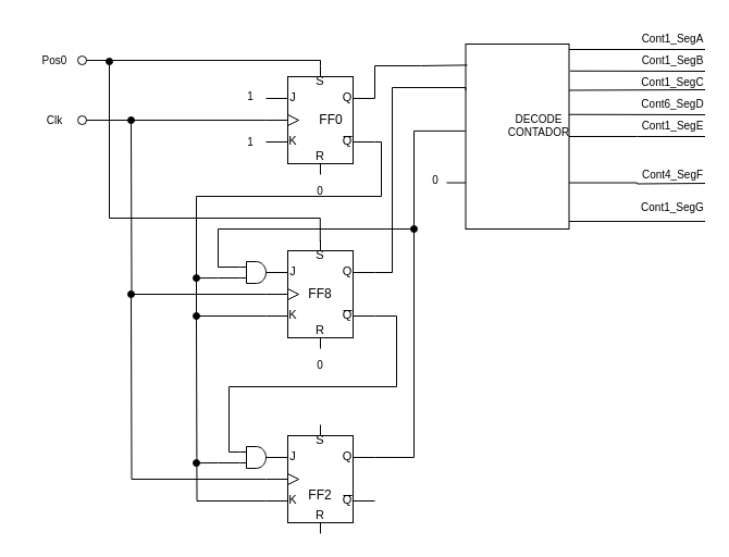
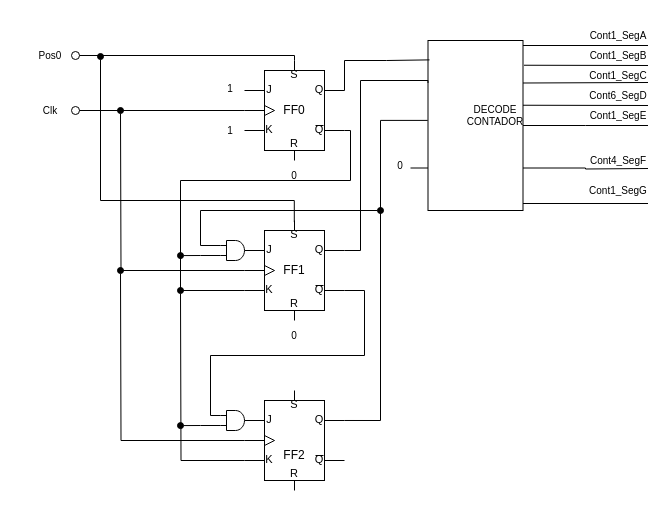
  <mxCell id="0" />
  <mxCell id="1" parent="0" />
  <mxCell id="2" value="" style="verticalLabelPosition=bottom;shadow=0;dashed=0;align=center;html=1;verticalAlign=top;shape=mxgraph.electrical.logic_gates.jk_flip-flop_with_sr;" parent="1" vertex="1"><mxGeometry x="244" y="60" width="100" height="100" as="geometry" /></mxCell>
  <mxCell id="3" value="" style="verticalLabelPosition=bottom;shadow=0;dashed=0;align=center;html=1;verticalAlign=top;shape=mxgraph.electrical.logic_gates.inverting_contact;" parent="1" vertex="1"><mxGeometry x="70" y="105" width="10" height="10" as="geometry" /></mxCell>
  <mxCell id="4" value="Clk" style="text;strokeColor=none;align=center;fillColor=none;html=1;verticalAlign=middle;whiteSpace=wrap;rounded=0;fontSize=10;" parent="1" vertex="1"><mxGeometry x="20" y="95" width="60" height="30" as="geometry" /></mxCell>
  <mxCell id="5" value="1" style="text;strokeColor=none;align=center;fillColor=none;html=1;verticalAlign=middle;whiteSpace=wrap;rounded=0;fontSize=10;" parent="1" vertex="1"><mxGeometry x="200" y="115" width="60" height="30" as="geometry" /></mxCell>
  <mxCell id="6" value="1" style="text;strokeColor=none;align=center;fillColor=none;html=1;verticalAlign=middle;whiteSpace=wrap;rounded=0;fontSize=10;" parent="1" vertex="1"><mxGeometry x="200" y="72.5" width="60" height="30" as="geometry" /></mxCell>
- <mxCell id="7" value="FF0" style="text;strokeColor=none;align=center;fillColor=none;html=1;verticalAlign=middle;whiteSpace=wrap;rounded=0;" parent="1" vertex="1"><mxGeometry x="274" y="95" width="60" height="30" as="geometry" /></mxCell>
+ <mxCell id="7" value="FF0" style="text;strokeColor=none;align=center;fillColor=none;html=1;verticalAlign=middle;whiteSpace=wrap;rounded=0;" parent="1" vertex="1"><mxGeometry x="264" y="95" width="60" height="30" as="geometry" /></mxCell>
  <mxCell id="8" style="edgeStyle=orthogonalEdgeStyle;rounded=0;orthogonalLoop=1;jettySize=auto;html=1;exitX=0;exitY=0;exitDx=0;exitDy=0;endArrow=none;endFill=0;" parent="1" edge="1"><mxGeometry relative="1" as="geometry"><mxPoint x="647.5" y="45" as="targetPoint" /><mxPoint x="487.5" y="45" as="sourcePoint" /><Array as="points"><mxPoint x="602.5" y="45" /></Array></mxGeometry></mxCell>
  <mxCell id="9" style="edgeStyle=orthogonalEdgeStyle;rounded=0;orthogonalLoop=1;jettySize=auto;html=1;exitX=0.25;exitY=0;exitDx=0;exitDy=0;endArrow=none;endFill=0;" parent="1" source="14" edge="1"><mxGeometry relative="1" as="geometry"><mxPoint x="647.5" y="82" as="targetPoint" /></mxGeometry></mxCell>
  <mxCell id="10" style="edgeStyle=orthogonalEdgeStyle;rounded=0;orthogonalLoop=1;jettySize=auto;html=1;exitX=0.5;exitY=0;exitDx=0;exitDy=0;endArrow=none;endFill=0;" parent="1" source="14" edge="1"><mxGeometry relative="1" as="geometry"><mxPoint x="647.5" y="125" as="targetPoint" /></mxGeometry></mxCell>
  <mxCell id="11" style="edgeStyle=orthogonalEdgeStyle;rounded=0;orthogonalLoop=1;jettySize=auto;html=1;exitX=0.75;exitY=0;exitDx=0;exitDy=0;endArrow=none;endFill=0;" parent="1" source="14" edge="1"><mxGeometry relative="1" as="geometry"><mxPoint x="647.5" y="168" as="targetPoint" /></mxGeometry></mxCell>
  <mxCell id="12" style="edgeStyle=orthogonalEdgeStyle;rounded=0;orthogonalLoop=1;jettySize=auto;html=1;exitX=1;exitY=0;exitDx=0;exitDy=0;endArrow=none;endFill=0;" parent="1" edge="1"><mxGeometry relative="1" as="geometry"><mxPoint x="647.5" y="203" as="targetPoint" /><mxPoint x="505" y="207.5" as="sourcePoint" /><Array as="points"><mxPoint x="505" y="202.5" /></Array></mxGeometry></mxCell>
  <mxCell id="13" style="edgeStyle=orthogonalEdgeStyle;rounded=0;orthogonalLoop=1;jettySize=auto;html=1;exitX=0.75;exitY=1;exitDx=0;exitDy=0;endArrow=none;endFill=0;" edge="1" parent="1" source="14"><mxGeometry relative="1" as="geometry"><mxPoint x="410" y="167.562" as="targetPoint" /></mxGeometry></mxCell>
  <mxCell id="14" value="" style="rounded=0;whiteSpace=wrap;html=1;rotation=90;" parent="1" vertex="1"><mxGeometry x="390" y="77.5" width="170" height="95" as="geometry" /></mxCell>
  <mxCell id="15" value="&lt;div&gt;DECODE&lt;/div&gt;&lt;div&gt;CONTADOR&lt;br&gt;&lt;/div&gt;" style="text;strokeColor=none;align=center;fillColor=none;html=1;verticalAlign=middle;whiteSpace=wrap;rounded=0;fontSize=10;" parent="1" vertex="1"><mxGeometry x="465" y="100" width="60" height="30" as="geometry" /></mxCell>
  <mxCell id="16" value="" style="edgeStyle=none;orthogonalLoop=1;jettySize=auto;html=1;rounded=0;endArrow=none;endFill=0;" parent="1" edge="1"><mxGeometry width="80" relative="1" as="geometry"><mxPoint x="523.5" y="64.74" as="sourcePoint" /><mxPoint x="647.5" y="65" as="targetPoint" /><Array as="points" /></mxGeometry></mxCell>
  <mxCell id="17" value="" style="edgeStyle=none;orthogonalLoop=1;jettySize=auto;html=1;rounded=0;endArrow=none;endFill=0;" parent="1" edge="1"><mxGeometry width="80" relative="1" as="geometry"><mxPoint x="522.5" y="104.74" as="sourcePoint" /><mxPoint x="647.5" y="105" as="targetPoint" /><Array as="points" /></mxGeometry></mxCell>
  <mxCell id="18" value="Cont1_SegA" style="text;strokeColor=none;align=center;fillColor=none;html=1;verticalAlign=middle;whiteSpace=wrap;rounded=0;fontSize=10;" parent="1" vertex="1"><mxGeometry x="587.5" y="20" width="60" height="30" as="geometry" /></mxCell>
  <mxCell id="19" value="Cont1_SegB" style="text;strokeColor=none;align=center;fillColor=none;html=1;verticalAlign=middle;whiteSpace=wrap;rounded=0;fontSize=10;" parent="1" vertex="1"><mxGeometry x="587.5" y="40" width="60" height="30" as="geometry" /></mxCell>
  <mxCell id="20" value="Cont1_SegC" style="text;strokeColor=none;align=center;fillColor=none;html=1;verticalAlign=middle;whiteSpace=wrap;rounded=0;fontSize=10;" parent="1" vertex="1"><mxGeometry x="587.5" y="60" width="60" height="30" as="geometry" /></mxCell>
  <mxCell id="21" value="Cont6_SegD" style="text;strokeColor=none;align=center;fillColor=none;html=1;verticalAlign=middle;whiteSpace=wrap;rounded=0;fontSize=10;" parent="1" vertex="1"><mxGeometry x="587.5" y="80" width="60" height="30" as="geometry" /></mxCell>
  <mxCell id="22" value="Cont1_SegE" style="text;strokeColor=none;align=center;fillColor=none;html=1;verticalAlign=middle;whiteSpace=wrap;rounded=0;fontSize=10;" parent="1" vertex="1"><mxGeometry x="592.5" y="102.5" width="50" height="25" as="geometry" /></mxCell>
  <mxCell id="23" value="Cont4_SegF" style="text;strokeColor=none;align=center;fillColor=none;html=1;verticalAlign=middle;whiteSpace=wrap;rounded=0;fontSize=10;" parent="1" vertex="1"><mxGeometry x="587.5" y="145" width="60" height="30" as="geometry" /></mxCell>
  <mxCell id="24" value="Cont1_SegG" style="text;strokeColor=none;align=center;fillColor=none;html=1;verticalAlign=middle;whiteSpace=wrap;rounded=0;fontSize=10;" parent="1" vertex="1"><mxGeometry x="587.5" y="175" width="60" height="30" as="geometry" /></mxCell>
  <mxCell id="25" style="edgeStyle=orthogonalEdgeStyle;rounded=0;orthogonalLoop=1;jettySize=auto;html=1;exitX=1;exitY=0.3;exitDx=0;exitDy=0;exitPerimeter=0;entryX=0.114;entryY=0.984;entryDx=0;entryDy=0;entryPerimeter=0;endArrow=none;endFill=0;" edge="1" parent="1" source="2" target="14"><mxGeometry relative="1" as="geometry"><Array as="points"><mxPoint x="344" y="60" /><mxPoint x="386" y="60" /></Array></mxGeometry></mxCell>
  <mxCell id="26" value="" style="verticalLabelPosition=bottom;shadow=0;dashed=0;align=center;html=1;verticalAlign=top;shape=mxgraph.electrical.logic_gates.inverting_contact;" vertex="1" parent="1"><mxGeometry x="70" y="50" width="10" height="10" as="geometry" /></mxCell>
  <mxCell id="27" value="Pos0" style="text;strokeColor=none;align=center;fillColor=none;html=1;verticalAlign=middle;whiteSpace=wrap;rounded=0;fontSize=10;" vertex="1" parent="1"><mxGeometry x="20" y="40" width="60" height="30" as="geometry" /></mxCell>
  <mxCell id="28" style="edgeStyle=orthogonalEdgeStyle;rounded=0;orthogonalLoop=1;jettySize=auto;html=1;exitX=0.9;exitY=0.5;exitDx=0;exitDy=0;exitPerimeter=0;entryX=0.5;entryY=0;entryDx=0;entryDy=0;entryPerimeter=0;endArrow=none;endFill=0;" edge="1" parent="1" source="26" target="2"><mxGeometry relative="1" as="geometry"><Array as="points"><mxPoint x="294" y="55" /></Array></mxGeometry></mxCell>
  <mxCell id="29" value="0" style="text;strokeColor=none;align=center;fillColor=none;html=1;verticalAlign=middle;whiteSpace=wrap;rounded=0;fontSize=10;" vertex="1" parent="1"><mxGeometry x="370" y="150" width="60" height="30" as="geometry" /></mxCell>
  <mxCell id="30" style="edgeStyle=orthogonalEdgeStyle;rounded=0;orthogonalLoop=1;jettySize=auto;html=1;exitX=0;exitY=0.5;exitDx=0;exitDy=0;exitPerimeter=0;entryX=0.9;entryY=0.5;entryDx=0;entryDy=0;entryPerimeter=0;endArrow=none;endFill=0;" edge="1" parent="1" source="2" target="3"><mxGeometry relative="1" as="geometry"><Array as="points"><mxPoint x="79" y="110" /></Array></mxGeometry></mxCell>
  <mxCell id="31" style="edgeStyle=orthogonalEdgeStyle;rounded=0;orthogonalLoop=1;jettySize=auto;html=1;exitX=1;exitY=0.3;exitDx=0;exitDy=0;exitPerimeter=0;endArrow=none;endFill=0;entryX=0.25;entryY=1;entryDx=0;entryDy=0;" edge="1" parent="1" source="35" target="14"><mxGeometry relative="1" as="geometry"><mxPoint x="410" y="80" as="targetPoint" /><mxPoint x="343" y="240" as="sourcePoint" /><Array as="points"><mxPoint x="360" y="250" /><mxPoint x="360" y="80" /><mxPoint x="428" y="80" /></Array></mxGeometry></mxCell>
  <mxCell id="32" style="edgeStyle=orthogonalEdgeStyle;rounded=0;orthogonalLoop=1;jettySize=auto;html=1;exitX=0.498;exitY=0.016;exitDx=0;exitDy=0;exitPerimeter=0;endArrow=oval;endFill=1;" edge="1" parent="1" source="35"><mxGeometry relative="1" as="geometry"><mxPoint x="100" y="56" as="targetPoint" /><mxPoint x="293" y="201" as="sourcePoint" /><Array as="points"><mxPoint x="293" y="200" /><mxPoint x="100" y="200" /></Array></mxGeometry></mxCell>
  <mxCell id="33" style="edgeStyle=orthogonalEdgeStyle;rounded=0;orthogonalLoop=1;jettySize=auto;html=1;exitX=0;exitY=0.5;exitDx=0;exitDy=0;exitPerimeter=0;endArrow=oval;endFill=1;" edge="1" parent="1" source="35"><mxGeometry relative="1" as="geometry"><mxPoint x="120" y="110" as="targetPoint" /></mxGeometry></mxCell>
  <mxCell id="34" style="edgeStyle=orthogonalEdgeStyle;rounded=0;orthogonalLoop=1;jettySize=auto;html=1;exitX=1;exitY=0.7;exitDx=0;exitDy=0;exitPerimeter=0;entryX=0;entryY=0.25;entryDx=0;entryDy=0;entryPerimeter=0;endArrow=none;endFill=0;" edge="1" parent="1" source="35" target="50"><mxGeometry relative="1" as="geometry"><mxPoint x="210" y="390" as="targetPoint" /><Array as="points"><mxPoint x="364" y="290" /><mxPoint x="364" y="355" /><mxPoint x="210" y="355" /><mxPoint x="210" y="415" /></Array></mxGeometry></mxCell>
  <mxCell id="35" value="" style="verticalLabelPosition=bottom;shadow=0;dashed=0;align=center;html=1;verticalAlign=top;shape=mxgraph.electrical.logic_gates.jk_flip-flop_with_sr;" vertex="1" parent="1"><mxGeometry x="244" y="220" width="100" height="100" as="geometry" /></mxCell>
  <mxCell id="36" style="edgeStyle=orthogonalEdgeStyle;rounded=0;orthogonalLoop=1;jettySize=auto;html=1;exitX=1;exitY=0.7;exitDx=0;exitDy=0;exitPerimeter=0;entryX=0;entryY=0.7;entryDx=0;entryDy=0;entryPerimeter=0;endArrow=none;endFill=0;" edge="1" parent="1" source="2" target="35"><mxGeometry relative="1" as="geometry"><Array as="points"><mxPoint x="350" y="130" /><mxPoint x="350" y="180" /><mxPoint x="180" y="180" /><mxPoint x="180" y="290" /></Array></mxGeometry></mxCell>
- <mxCell id="37" value="FF8" style="text;strokeColor=none;align=center;fillColor=none;html=1;verticalAlign=middle;whiteSpace=wrap;rounded=0;" vertex="1" parent="1"><mxGeometry x="264" y="255" width="60" height="30" as="geometry" /></mxCell>
+ <mxCell id="37" value="FF1" style="text;strokeColor=none;align=center;fillColor=none;html=1;verticalAlign=middle;whiteSpace=wrap;rounded=0;" vertex="1" parent="1"><mxGeometry x="264" y="255" width="60" height="30" as="geometry" /></mxCell>
  <mxCell id="38" value="0" style="text;strokeColor=none;align=center;fillColor=none;html=1;verticalAlign=middle;whiteSpace=wrap;rounded=0;fontSize=10;" vertex="1" parent="1"><mxGeometry x="264" y="160" width="60" height="30" as="geometry" /></mxCell>
  <mxCell id="39" value="0" style="text;strokeColor=none;align=center;fillColor=none;html=1;verticalAlign=middle;whiteSpace=wrap;rounded=0;fontSize=10;" vertex="1" parent="1"><mxGeometry x="264" y="320" width="60" height="30" as="geometry" /></mxCell>
  <mxCell id="40" value="&amp;nbsp;" style="text;whiteSpace=wrap;html=1;" vertex="1" parent="1"><mxGeometry x="250" y="20" width="40" height="40" as="geometry" /></mxCell>
  <mxCell id="41" style="edgeStyle=orthogonalEdgeStyle;rounded=0;orthogonalLoop=1;jettySize=auto;html=1;exitX=1;exitY=0.3;exitDx=0;exitDy=0;exitPerimeter=0;endArrow=none;endFill=0;entryX=0.47;entryY=1.003;entryDx=0;entryDy=0;entryPerimeter=0;" edge="1" parent="1" target="14"><mxGeometry relative="1" as="geometry"><mxPoint x="410" y="119.99" as="targetPoint" /><mxPoint x="344" y="419.99" as="sourcePoint" /><Array as="points"><mxPoint x="380" y="420" /><mxPoint x="380" y="120" /></Array></mxGeometry></mxCell>
  <mxCell id="42" style="edgeStyle=orthogonalEdgeStyle;rounded=0;orthogonalLoop=1;jettySize=auto;html=1;exitX=0;exitY=0.7;exitDx=0;exitDy=0;exitPerimeter=0;endArrow=oval;endFill=1;" edge="1" parent="1" source="44"><mxGeometry relative="1" as="geometry"><mxPoint x="180" y="290" as="targetPoint" /></mxGeometry></mxCell>
  <mxCell id="43" style="edgeStyle=orthogonalEdgeStyle;rounded=0;orthogonalLoop=1;jettySize=auto;html=1;exitX=0;exitY=0.5;exitDx=0;exitDy=0;exitPerimeter=0;endArrow=oval;endFill=1;" edge="1" parent="1" source="44"><mxGeometry relative="1" as="geometry"><mxPoint x="120" y="270" as="targetPoint" /></mxGeometry></mxCell>
  <mxCell id="44" value="" style="verticalLabelPosition=bottom;shadow=0;dashed=0;align=center;html=1;verticalAlign=top;shape=mxgraph.electrical.logic_gates.jk_flip-flop_with_sr;" vertex="1" parent="1"><mxGeometry x="244" y="390" width="100" height="100" as="geometry" /></mxCell>
  <mxCell id="45" value="FF2" style="text;strokeColor=none;align=center;fillColor=none;html=1;verticalAlign=middle;whiteSpace=wrap;rounded=0;" vertex="1" parent="1"><mxGeometry x="264" y="440" width="60" height="30" as="geometry" /></mxCell>
  <mxCell id="46" style="edgeStyle=orthogonalEdgeStyle;rounded=0;orthogonalLoop=1;jettySize=auto;html=1;exitX=0;exitY=0.25;exitDx=0;exitDy=0;exitPerimeter=0;endArrow=oval;endFill=1;" edge="1" parent="1" source="48"><mxGeometry relative="1" as="geometry"><mxPoint x="380" y="210" as="targetPoint" /><Array as="points"><mxPoint x="200" y="245" /><mxPoint x="200" y="210" /></Array></mxGeometry></mxCell>
  <mxCell id="47" style="edgeStyle=orthogonalEdgeStyle;rounded=0;orthogonalLoop=1;jettySize=auto;html=1;exitX=0;exitY=0.75;exitDx=0;exitDy=0;exitPerimeter=0;endArrow=oval;endFill=1;" edge="1" parent="1" source="48"><mxGeometry relative="1" as="geometry"><mxPoint x="180" y="255.111" as="targetPoint" /></mxGeometry></mxCell>
  <mxCell id="48" value="" style="verticalLabelPosition=bottom;shadow=0;dashed=0;align=center;html=1;verticalAlign=top;shape=mxgraph.electrical.logic_gates.logic_gate;operation=and;" vertex="1" parent="1"><mxGeometry x="220" y="240" width="30" height="20" as="geometry" /></mxCell>
  <mxCell id="49" style="edgeStyle=orthogonalEdgeStyle;rounded=0;orthogonalLoop=1;jettySize=auto;html=1;exitX=0;exitY=0.75;exitDx=0;exitDy=0;exitPerimeter=0;endArrow=oval;endFill=1;" edge="1" parent="1" source="50"><mxGeometry relative="1" as="geometry"><mxPoint x="180" y="425.111" as="targetPoint" /></mxGeometry></mxCell>
  <mxCell id="50" value="" style="verticalLabelPosition=bottom;shadow=0;dashed=0;align=center;html=1;verticalAlign=top;shape=mxgraph.electrical.logic_gates.logic_gate;operation=and;" vertex="1" parent="1"><mxGeometry x="220" y="410" width="30" height="20" as="geometry" /></mxCell>
